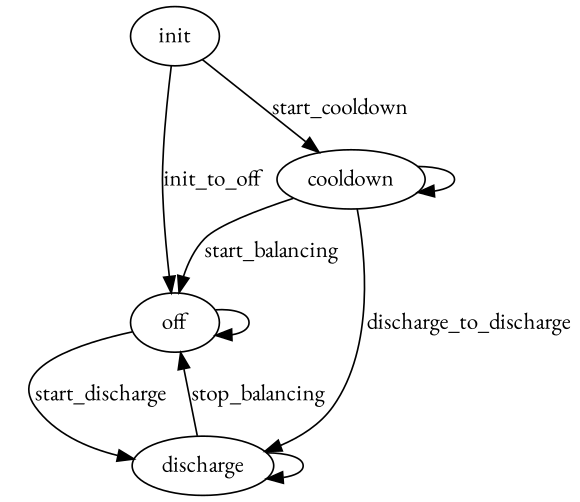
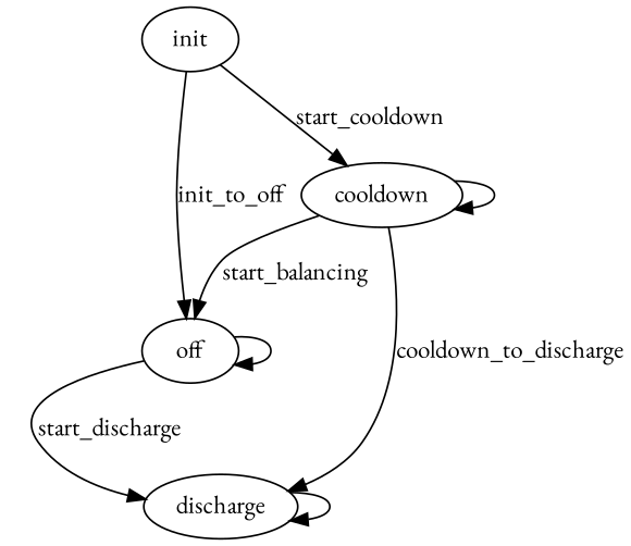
  digraph {
    fontname="EB Garamond"
    node [fontname="EB Garamond"]
    edge [fontname="EB Garamond"]
    init
    off
    cooldown
    discharge
    init -> off [label=init_to_off]
    init -> cooldown [label=start_cooldown]
    off -> off
    off -> discharge [label=start_discharge]
    cooldown -> off [label=start_balancing]
    cooldown -> cooldown
-   cooldown -> discharge [label=discharge_to_discharge]
-   discharge -> off [label=stop_balancing]
+   cooldown -> discharge [label=cooldown_to_discharge]
    discharge -> discharge
  }
